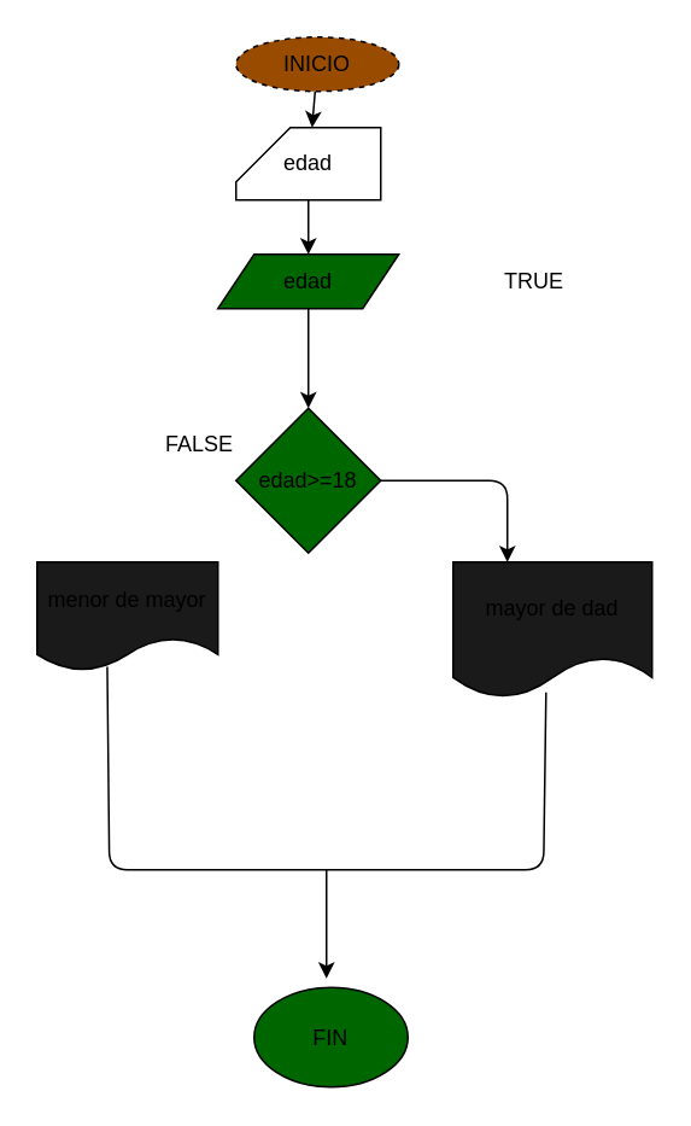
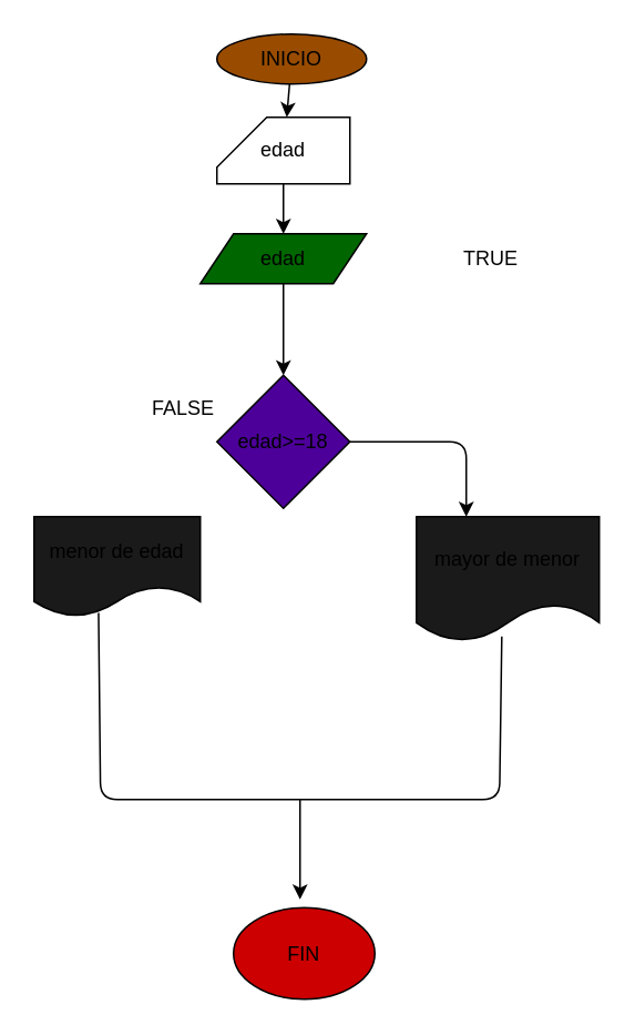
  <mxCell id="0" />
  <mxCell id="1" parent="0" />
  <mxCell id="2" value="" style="edgeStyle=none;html=1;" edge="1" parent="1" source="3"><mxGeometry relative="1" as="geometry"><mxPoint x="172" y="70" as="targetPoint" /></mxGeometry></mxCell>
- <mxCell id="3" value="INICIO" style="ellipse;whiteSpace=wrap;html=1;fillColor=#994C00;dashed=1;" vertex="1" parent="1"><mxGeometry x="130" y="20" width="90" height="30" as="geometry" /></mxCell>
+ <mxCell id="3" value="INICIO" style="ellipse;whiteSpace=wrap;html=1;fillColor=#994C00;" vertex="1" parent="1"><mxGeometry x="130" y="20" width="90" height="30" as="geometry" /></mxCell>
  <mxCell id="4" value="" style="edgeStyle=none;html=1;" edge="1" parent="1" source="5" target="7"><mxGeometry relative="1" as="geometry" /></mxCell>
  <mxCell id="5" value="edad" style="shape=card;whiteSpace=wrap;html=1;" vertex="1" parent="1"><mxGeometry x="130" y="70" width="80" height="40" as="geometry" /></mxCell>
  <mxCell id="6" value="" style="edgeStyle=none;html=1;" edge="1" parent="1" source="7" target="9"><mxGeometry relative="1" as="geometry" /></mxCell>
  <mxCell id="7" value="edad" style="shape=parallelogram;perimeter=parallelogramPerimeter;whiteSpace=wrap;html=1;fixedSize=1;fillColor=#006600;" vertex="1" parent="1"><mxGeometry x="120" y="140" width="100" height="30" as="geometry" /></mxCell>
  <mxCell id="8" style="edgeStyle=none;html=1;exitX=1;exitY=0.5;exitDx=0;exitDy=0;" edge="1" parent="1" source="9"><mxGeometry relative="1" as="geometry"><mxPoint x="280" y="310" as="targetPoint" /><Array as="points"><mxPoint x="280" y="265" /></Array></mxGeometry></mxCell>
- <mxCell id="9" value="edad&amp;gt;=18" style="rhombus;whiteSpace=wrap;html=1;fillColor=#006600;" vertex="1" parent="1"><mxGeometry x="130" y="225" width="80" height="80" as="geometry" /></mxCell>
- <mxCell id="10" value="mayor de dad" style="shape=document;whiteSpace=wrap;html=1;boundedLbl=1;fillColor=#1A1A1A;" vertex="1" parent="1"><mxGeometry x="250" y="310" width="110" height="75" as="geometry" /></mxCell>
- <mxCell id="11" value="menor de mayor" style="shape=document;whiteSpace=wrap;html=1;boundedLbl=1;fillColor=#1A1A1A;" vertex="1" parent="1"><mxGeometry y="310" width="100" height="60" as="geometry" x="20" /></mxCell>
+ <mxCell id="9" value="edad&amp;gt;=18" style="rhombus;whiteSpace=wrap;html=1;fillColor=#4C0099;" vertex="1" parent="1"><mxGeometry x="130" y="225" width="80" height="80" as="geometry" /></mxCell>
+ <mxCell id="10" value="mayor de menor" style="shape=document;whiteSpace=wrap;html=1;boundedLbl=1;fillColor=#1A1A1A;" vertex="1" parent="1"><mxGeometry x="250" y="310" width="110" height="75" as="geometry" /></mxCell>
+ <mxCell id="11" value="menor de edad" style="shape=document;whiteSpace=wrap;html=1;boundedLbl=1;fillColor=#1A1A1A;" vertex="1" parent="1"><mxGeometry y="310" width="100" height="60" as="geometry" x="20" /></mxCell>
  <mxCell id="12" value="" style="endArrow=none;html=1;exitX=0.388;exitY=0.964;exitDx=0;exitDy=0;exitPerimeter=0;entryX=0.467;entryY=0.96;entryDx=0;entryDy=0;entryPerimeter=0;" edge="1" parent="1" source="11" target="10"><mxGeometry width="50" height="50" relative="1" as="geometry"><mxPoint x="50" y="440" as="sourcePoint" /><mxPoint x="320" y="440" as="targetPoint" /><Array as="points"><mxPoint x="60" y="480" /><mxPoint x="210" y="480" /><mxPoint x="300" y="480" /></Array></mxGeometry></mxCell>
  <mxCell id="13" value="TRUE" style="text;html=1;strokeColor=none;fillColor=none;align=center;verticalAlign=middle;whiteSpace=wrap;rounded=0;" vertex="1" parent="1"><mxGeometry x="265" y="140" width="60" height="30" as="geometry" /></mxCell>
  <mxCell id="14" value="FALSE" style="text;html=1;strokeColor=none;fillColor=none;align=center;verticalAlign=middle;whiteSpace=wrap;rounded=0;" vertex="1" parent="1"><mxGeometry x="80" y="230" width="60" height="30" as="geometry" /></mxCell>
  <mxCell id="15" value="" style="endArrow=classic;html=1;" edge="1" parent="1"><mxGeometry width="50" height="50" relative="1" as="geometry"><mxPoint x="180" y="480" as="sourcePoint" /><mxPoint x="180" y="540" as="targetPoint" /></mxGeometry></mxCell>
- <mxCell id="16" value="FIN" style="ellipse;whiteSpace=wrap;html=1;fillColor=#006600;" vertex="1" parent="1"><mxGeometry x="140" y="545" width="85" height="55" as="geometry" /></mxCell>
+ <mxCell id="16" value="FIN" style="ellipse;whiteSpace=wrap;html=1;fillColor=#CC0000;" vertex="1" parent="1"><mxGeometry x="140" y="545" width="85" height="55" as="geometry" /></mxCell>
